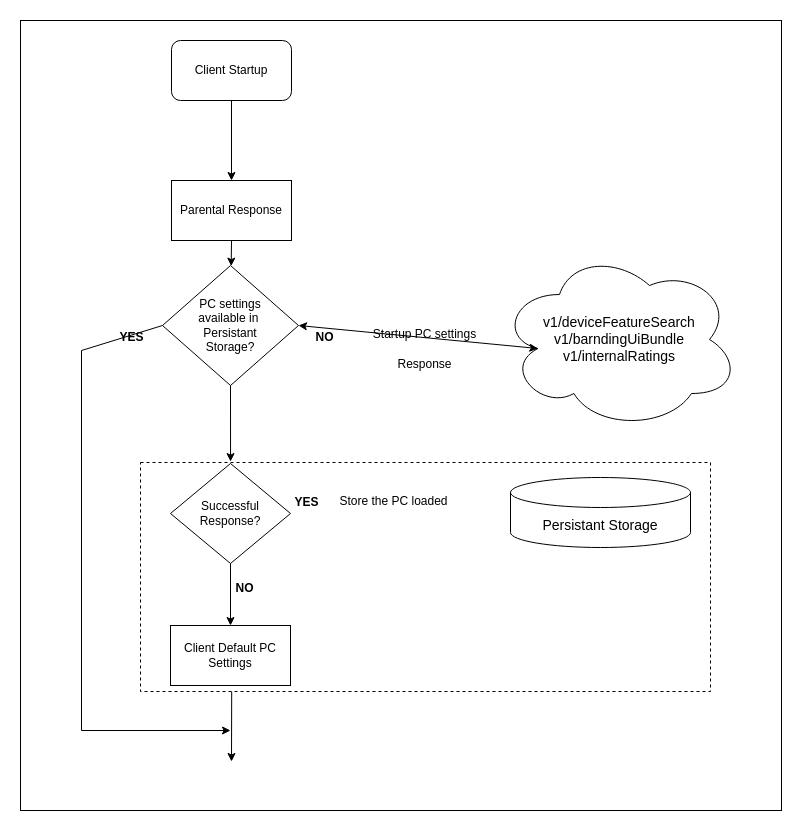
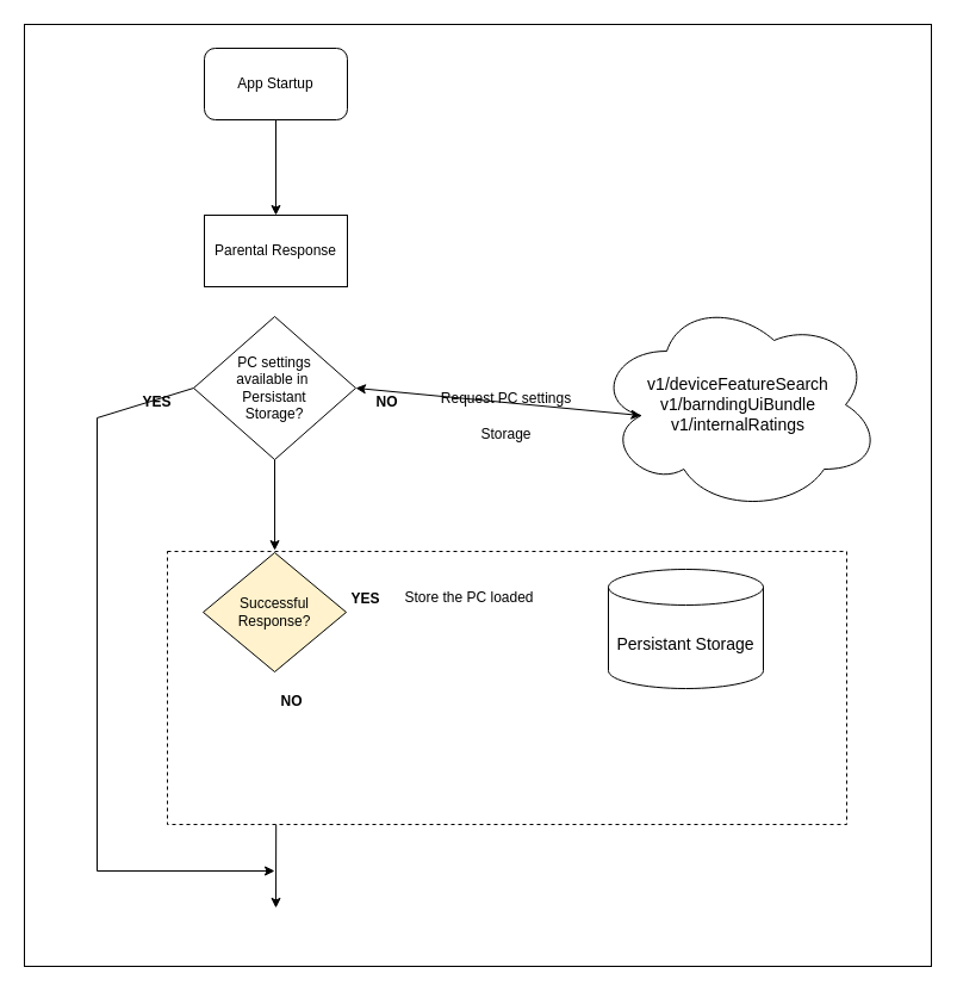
  <mxCell id="0" />
  <mxCell id="1" parent="0" />
  <mxCell id="2" value="" style="group" vertex="1" connectable="0" parent="1"><mxGeometry x="20" y="20" width="761" height="790" as="geometry" /></mxCell>
  <mxCell id="3" value="" style="rounded=0;whiteSpace=wrap;html=1;fillColor=default;" vertex="1" parent="2"><mxGeometry width="761" height="790" as="geometry" /></mxCell>
  <mxCell id="4" value="" style="rounded=0;whiteSpace=wrap;html=1;fillColor=none;dashed=1;" vertex="1" parent="2"><mxGeometry x="120" y="442" width="570" height="229" as="geometry" /></mxCell>
  <mxCell id="5" value="&lt;span style=&quot;font-size: 14px;&quot;&gt;&lt;font style=&quot;font-size: 14px;&quot;&gt;v1/deviceFeatureSearch&lt;/font&gt;&lt;/span&gt;&lt;div style=&quot;font-size: 14px;&quot;&gt;&lt;font style=&quot;font-size: 14px;&quot;&gt;v1/barndingUiBundle&lt;/font&gt;&lt;/div&gt;&lt;div style=&quot;font-size: 14px;&quot;&gt;&lt;font style=&quot;font-size: 14px;&quot;&gt;v1/internalRatings&lt;/font&gt;&lt;/div&gt;" style="ellipse;shape=cloud;whiteSpace=wrap;html=1;" vertex="1" parent="2"><mxGeometry x="479" y="229" width="240" height="180" as="geometry" /></mxCell>
  <mxCell id="6" style="edgeStyle=orthogonalEdgeStyle;rounded=0;orthogonalLoop=1;jettySize=auto;html=1;exitX=0.5;exitY=1;exitDx=0;exitDy=0;exitPerimeter=0;" edge="1" parent="2" source="7" target="7"><mxGeometry relative="1" as="geometry" /></mxCell>
- <mxCell id="7" value="&lt;font style=&quot;font-size: 14px;&quot;&gt;Persistant Storage&lt;/font&gt;" style="shape=cylinder3;whiteSpace=wrap;html=1;boundedLbl=1;backgroundOutline=1;size=15;" vertex="1" parent="2"><mxGeometry x="490" y="457" width="180" height="70" as="geometry" /></mxCell>
+ <mxCell id="7" value="&lt;font style=&quot;font-size: 14px;&quot;&gt;Persistant Storage&lt;/font&gt;" style="shape=cylinder3;whiteSpace=wrap;html=1;boundedLbl=1;backgroundOutline=1;size=15;" vertex="1" parent="2"><mxGeometry x="490" y="457" width="130" height="100" as="geometry" /></mxCell>
  <mxCell id="8" value="Parental Response" style="rounded=0;whiteSpace=wrap;html=1;" vertex="1" parent="2"><mxGeometry x="151" y="160" width="120" height="60" as="geometry" /></mxCell>
- <mxCell id="9" value="Client Startup" style="rounded=1;whiteSpace=wrap;html=1;" vertex="1" parent="2"><mxGeometry x="151" y="20" width="120" height="60" as="geometry" /></mxCell>
+ <mxCell id="9" value="App Startup" style="rounded=1;whiteSpace=wrap;html=1;" vertex="1" parent="2"><mxGeometry x="151" y="20" width="120" height="60" as="geometry" /></mxCell>
  <mxCell id="10" value="" style="endArrow=classic;html=1;rounded=0;exitX=0.5;exitY=1;exitDx=0;exitDy=0;" edge="1" parent="2" source="9" target="8"><mxGeometry width="50" height="50" relative="1" as="geometry"><mxPoint x="371" y="330" as="sourcePoint" /><mxPoint x="421" y="280" as="targetPoint" /></mxGeometry></mxCell>
- <mxCell id="11" value="Startup PC settings" style="text;html=1;align=center;verticalAlign=middle;resizable=0;points=[];autosize=1;strokeColor=none;fillColor=none;" vertex="1" parent="2"><mxGeometry x="339" y="299" width="130" height="30" as="geometry" /></mxCell>
- <mxCell id="12" value="Response" style="text;html=1;align=center;verticalAlign=middle;resizable=0;points=[];autosize=1;strokeColor=none;fillColor=none;" vertex="1" parent="2"><mxGeometry x="364" y="329" width="80" height="30" as="geometry" /></mxCell>
- <mxCell id="13" value="Successful Response?" style="rhombus;whiteSpace=wrap;html=1;" vertex="1" parent="2"><mxGeometry x="150" y="443" width="120" height="100" as="geometry" /></mxCell>
- <mxCell id="14" value="" style="endArrow=classic;html=1;rounded=0;exitX=0.5;exitY=1;exitDx=0;exitDy=0;" edge="1" parent="2" source="8" target="21"><mxGeometry width="50" height="50" relative="1" as="geometry"><mxPoint x="371" y="330" as="sourcePoint" /><mxPoint x="51" y="270" as="targetPoint" /></mxGeometry></mxCell>
+ <mxCell id="11" value="Request PC settings" style="text;html=1;align=center;verticalAlign=middle;resizable=0;points=[];autosize=1;strokeColor=none;fillColor=none;" vertex="1" parent="2"><mxGeometry x="339" y="299" width="130" height="30" as="geometry" /></mxCell>
+ <mxCell id="12" value="Storage" style="text;html=1;align=center;verticalAlign=middle;resizable=0;points=[];autosize=1;strokeColor=none;fillColor=none;" vertex="1" parent="2"><mxGeometry x="364" y="329" width="80" height="30" as="geometry" /></mxCell>
+ <mxCell id="13" value="Successful Response?" style="rhombus;whiteSpace=wrap;html=1;fillColor=#fff2cc;" vertex="1" parent="2"><mxGeometry x="150" y="443" width="120" height="100" as="geometry" /></mxCell>
  <mxCell id="15" value="Store the PC loaded" style="text;html=1;align=center;verticalAlign=middle;resizable=0;points=[];autosize=1;strokeColor=none;fillColor=none;" vertex="1" parent="2"><mxGeometry x="303" y="466" width="140" height="30" as="geometry" /></mxCell>
- <mxCell id="16" value="Client Default PC Settings" style="rounded=0;whiteSpace=wrap;html=1;" vertex="1" parent="2"><mxGeometry x="150" y="605" width="120" height="60" as="geometry" /></mxCell>
- <mxCell id="17" value="" style="endArrow=classic;html=1;rounded=0;exitX=0.5;exitY=1;exitDx=0;exitDy=0;" edge="1" parent="2" source="13" target="16"><mxGeometry width="50" height="50" relative="1" as="geometry"><mxPoint x="370" y="475" as="sourcePoint" /><mxPoint x="420" y="425" as="targetPoint" /></mxGeometry></mxCell>
  <mxCell id="18" value="NO" style="text;html=1;align=center;verticalAlign=middle;resizable=0;points=[];autosize=1;strokeColor=none;fillColor=none;fontStyle=1" vertex="1" parent="2"><mxGeometry x="204" y="553" width="40" height="30" as="geometry" /></mxCell>
  <mxCell id="19" style="edgeStyle=orthogonalEdgeStyle;rounded=0;orthogonalLoop=1;jettySize=auto;html=1;exitX=0.5;exitY=1;exitDx=0;exitDy=0;" edge="1" parent="2" source="4" target="4"><mxGeometry relative="1" as="geometry" /></mxCell>
  <mxCell id="20" value="" style="endArrow=classic;html=1;rounded=0;exitX=0.16;exitY=1;exitDx=0;exitDy=0;exitPerimeter=0;" edge="1" parent="2" source="4"><mxGeometry width="50" height="50" relative="1" as="geometry"><mxPoint x="371" y="651" as="sourcePoint" /><mxPoint x="211" y="741" as="targetPoint" /></mxGeometry></mxCell>
  <mxCell id="21" value="PC settings&lt;div&gt;available in&amp;nbsp;&lt;/div&gt;&lt;div&gt;Persistant&lt;/div&gt;&lt;div&gt;Storage?&lt;/div&gt;" style="rhombus;whiteSpace=wrap;html=1;" vertex="1" parent="2"><mxGeometry x="142" y="245" width="136" height="120" as="geometry" /></mxCell>
  <mxCell id="22" value="" style="endArrow=classic;startArrow=classic;html=1;rounded=0;exitX=1;exitY=0.5;exitDx=0;exitDy=0;entryX=0.16;entryY=0.55;entryDx=0;entryDy=0;entryPerimeter=0;" edge="1" parent="2" source="21" target="5"><mxGeometry width="50" height="50" relative="1" as="geometry"><mxPoint x="371" y="420" as="sourcePoint" /><mxPoint x="421" y="370" as="targetPoint" /></mxGeometry></mxCell>
  <mxCell id="23" value="NO" style="text;html=1;align=center;verticalAlign=middle;resizable=0;points=[];autosize=1;strokeColor=none;fillColor=none;fontStyle=1" vertex="1" parent="2"><mxGeometry x="284" y="302" width="40" height="30" as="geometry" /></mxCell>
  <mxCell id="24" value="" style="endArrow=classic;html=1;rounded=0;exitX=0.5;exitY=1;exitDx=0;exitDy=0;entryX=0.158;entryY=-0.004;entryDx=0;entryDy=0;entryPerimeter=0;" edge="1" parent="2" source="21" target="4"><mxGeometry width="50" height="50" relative="1" as="geometry"><mxPoint x="371" y="420" as="sourcePoint" /><mxPoint x="421" y="370" as="targetPoint" /></mxGeometry></mxCell>
  <mxCell id="25" value="" style="endArrow=classic;html=1;rounded=0;exitX=0;exitY=0.5;exitDx=0;exitDy=0;" edge="1" parent="2" source="21"><mxGeometry width="50" height="50" relative="1" as="geometry"><mxPoint x="371" y="480" as="sourcePoint" /><mxPoint x="210" y="710" as="targetPoint" /><Array as="points"><mxPoint x="61" y="330" /><mxPoint x="61" y="710" /></Array></mxGeometry></mxCell>
  <mxCell id="26" value="YES" style="text;html=1;align=center;verticalAlign=middle;resizable=0;points=[];autosize=1;strokeColor=none;fillColor=none;fontStyle=1" vertex="1" parent="2"><mxGeometry x="86" y="302" width="50" height="30" as="geometry" /></mxCell>
  <mxCell id="27" value="YES" style="text;html=1;align=center;verticalAlign=middle;resizable=0;points=[];autosize=1;strokeColor=none;fillColor=none;fontStyle=1" vertex="1" parent="2"><mxGeometry x="261" y="467" width="50" height="30" as="geometry" /></mxCell>
